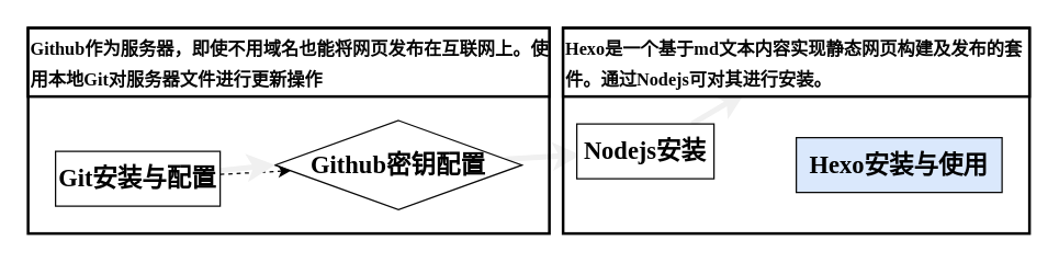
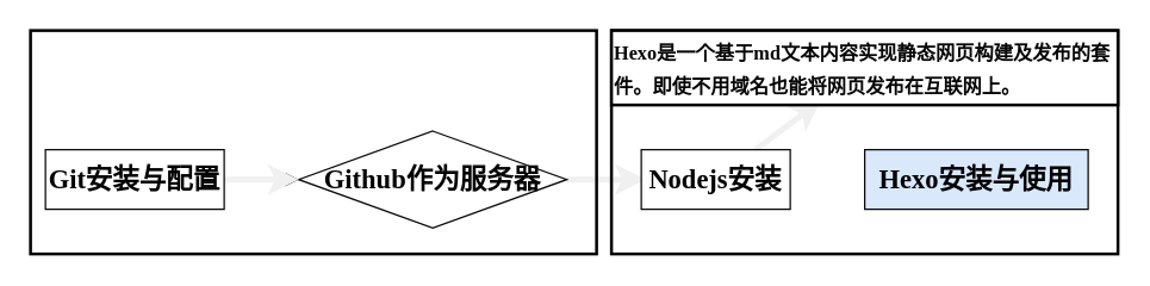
  <mxCell id="0" />
  <mxCell id="1" parent="0" />
  <mxCell id="2" value="" style="edgeStyle=none;html=1;fontFamily=Comic Sans MS;fontSize=21;fontColor=#FFFFFF;strokeWidth=4;strokeColor=#F0F0F0;targetPerimeterSpacing=-3;startSize=0;endSize=8;" edge="1" parent="1" source="3" target="9"><mxGeometry relative="1" as="geometry" /></mxCell>
- <mxCell id="3" value="Github密钥配置" style="rhombus;whiteSpace=wrap;html=1;fontFamily=Comic Sans MS;fontSize=18;fontColor=#000000;strokeColor=#080808;fillColor=#FFFFFF;fontStyle=1" vertex="1" parent="1"><mxGeometry x="200" y="87.5" width="180" height="65" as="geometry" /></mxCell>
+ <mxCell id="3" value="Github作为服务器" style="rhombus;whiteSpace=wrap;html=1;fontFamily=Comic Sans MS;fontSize=18;fontColor=#000000;strokeColor=#080808;fillColor=#FFFFFF;fontStyle=1" vertex="1" parent="1"><mxGeometry x="200" y="87.5" width="180" height="65" as="geometry" /></mxCell>
  <mxCell id="4" value="" style="edgeStyle=none;html=1;fontFamily=Comic Sans MS;fontSize=21;fontColor=#FFFFFF;dashed=1;" edge="1" parent="1" source="6" target="3"><mxGeometry relative="1" as="geometry" /></mxCell>
  <mxCell id="5" value="" style="edgeStyle=none;html=1;fontFamily=Comic Sans MS;fontSize=21;fontColor=#FFFFFF;strokeWidth=4;strokeColor=#F0F0F0;targetPerimeterSpacing=-3;startSize=0;endSize=8;" edge="1" parent="1" source="6"><mxGeometry relative="1" as="geometry"><mxPoint x="200" y="120" as="targetPoint" /></mxGeometry></mxCell>
- <mxCell id="6" value="&lt;b&gt;&lt;font face=&quot;Comic Sans MS&quot; style=&quot;font-size: 18px&quot;&gt;Git安装与配置&lt;/font&gt;&lt;/b&gt;" style="rounded=0;whiteSpace=wrap;html=1;fillColor=#FFFFFF;strokeColor=#080808;fontColor=#000000;" vertex="1" parent="1"><mxGeometry x="40" y="110" width="120" height="40" as="geometry" /></mxCell>
+ <mxCell id="6" value="&lt;b&gt;&lt;font face=&quot;Comic Sans MS&quot; style=&quot;font-size: 18px&quot;&gt;Git安装与配置&lt;/font&gt;&lt;/b&gt;" style="rounded=0;whiteSpace=wrap;html=1;fillColor=#FFFFFF;strokeColor=#080808;fontColor=#000000;" vertex="1" parent="1"><mxGeometry x="30" y="100" width="120" height="40" as="geometry" /></mxCell>
  <mxCell id="7" value="&lt;b&gt;&lt;font face=&quot;Comic Sans MS&quot; style=&quot;font-size: 18px&quot;&gt;Hexo安装与使用&lt;/font&gt;&lt;/b&gt;" style="rounded=0;whiteSpace=wrap;html=1;fillColor=#dae8fc;strokeColor=#080808;fontColor=#000000;" vertex="1" parent="1"><mxGeometry x="580" y="100" width="150" height="40" as="geometry" /></mxCell>
  <mxCell id="8" value="" style="edgeStyle=none;html=1;fontFamily=Comic Sans MS;fontSize=21;fontColor=#FFFFFF;strokeWidth=4;strokeColor=#F0F0F0;targetPerimeterSpacing=-3;startSize=0;endSize=8;" edge="1" parent="1" source="9" target="15"><mxGeometry relative="1" as="geometry" /></mxCell>
- <mxCell id="9" value="&lt;b&gt;&lt;font face=&quot;Comic Sans MS&quot; style=&quot;font-size: 18px&quot;&gt;Nodejs安装&lt;/font&gt;&lt;/b&gt;" style="rounded=0;whiteSpace=wrap;html=1;fillColor=#FFFFFF;strokeColor=#080808;fontColor=#000000;" vertex="1" parent="1"><mxGeometry x="420" y="90" width="100" height="40" as="geometry" /></mxCell>
+ <mxCell id="9" value="&lt;b&gt;&lt;font face=&quot;Comic Sans MS&quot; style=&quot;font-size: 18px&quot;&gt;Nodejs安装&lt;/font&gt;&lt;/b&gt;" style="rounded=0;whiteSpace=wrap;html=1;fillColor=#FFFFFF;strokeColor=#080808;fontColor=#000000;" vertex="1" parent="1"><mxGeometry x="430" y="100" width="100" height="40" as="geometry" /></mxCell>
  <mxCell id="10" value="" style="group" vertex="1" connectable="0" parent="1"><mxGeometry x="20" y="20" width="380" height="150" as="geometry" /></mxCell>
  <mxCell id="11" value="" style="rounded=0;whiteSpace=wrap;html=1;fontFamily=Comic Sans MS;fontSize=18;fontColor=#050505;strokeColor=default;strokeWidth=2;fillColor=none;" vertex="1" parent="10"><mxGeometry width="380" height="150" as="geometry" /></mxCell>
- <mxCell id="12" value="&lt;font size=&quot;1&quot; style=&quot;line-height: 0.4&quot;&gt;&lt;b style=&quot;font-size: 13px&quot;&gt;Github作为服务器，即使不用域名也能将网页发布在互联网上。使用本地Git对服务器文件进行更新操作&lt;/b&gt;&lt;/font&gt;" style="rounded=0;whiteSpace=wrap;html=1;fontFamily=Comic Sans MS;fontSize=18;fontColor=#050505;strokeColor=default;strokeWidth=2;fillColor=#FFFFFF;align=left;" vertex="1" parent="10"><mxGeometry width="380" height="50" as="geometry" /></mxCell>
  <mxCell id="13" value="" style="group" vertex="1" connectable="0" parent="1"><mxGeometry x="410" y="20" width="340" height="150" as="geometry" /></mxCell>
  <mxCell id="14" value="" style="rounded=0;whiteSpace=wrap;html=1;fontFamily=Comic Sans MS;fontSize=18;fontColor=#050505;strokeColor=default;strokeWidth=2;fillColor=none;" vertex="1" parent="13"><mxGeometry width="340" height="150" as="geometry" /></mxCell>
- <mxCell id="15" value="&lt;font size=&quot;1&quot; style=&quot;line-height: 0.4&quot;&gt;&lt;b style=&quot;font-size: 13px&quot;&gt;Hexo是一个基于md文本内容实现静态网页构建及发布的套件。通过Nodejs可对其进行安装。&lt;/b&gt;&lt;/font&gt;" style="rounded=0;whiteSpace=wrap;html=1;fontFamily=Comic Sans MS;fontSize=18;fontColor=#050505;strokeColor=default;strokeWidth=2;fillColor=#FFFFFF;align=left;" vertex="1" parent="13"><mxGeometry width="340" height="50" as="geometry" /></mxCell>
+ <mxCell id="15" value="&lt;font size=&quot;1&quot; style=&quot;line-height: 0.4&quot;&gt;&lt;b style=&quot;font-size: 13px&quot;&gt;Hexo是一个基于md文本内容实现静态网页构建及发布的套件。即使不用域名也能将网页发布在互联网上。&lt;/b&gt;&lt;/font&gt;" style="rounded=0;whiteSpace=wrap;html=1;fontFamily=Comic Sans MS;fontSize=18;fontColor=#050505;strokeColor=default;strokeWidth=2;fillColor=#FFFFFF;align=left;" vertex="1" parent="13"><mxGeometry width="340" height="50" as="geometry" /></mxCell>
